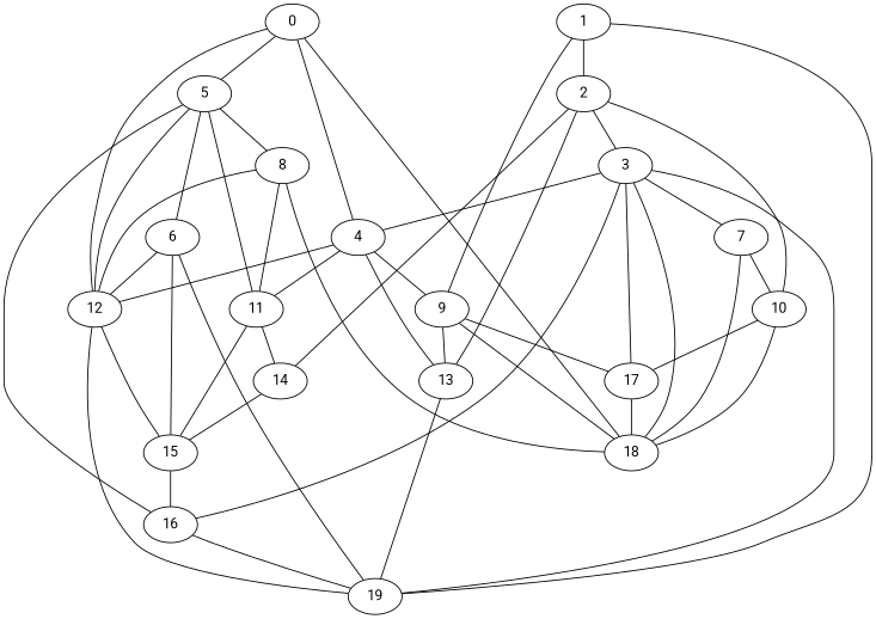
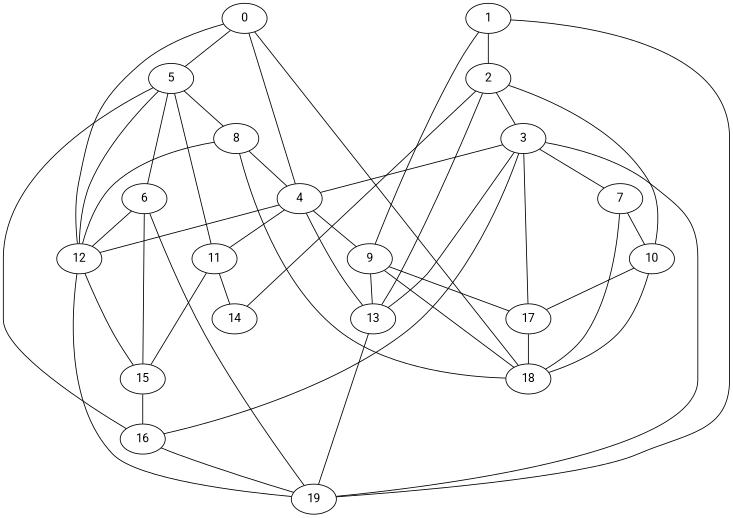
  strict graph {
    fontname=Roboto
    node [fontname=Roboto]
    edge [fontname=Roboto]
    0
    4
    5
    12
    18
    11
    9
    13
    16
    6
    8
    15
    14
    19
    17
    1
    2
    3
    10
    7
    0 -- 4
    0 -- 5
    0 -- 12
    0 -- 18
    4 -- 12
    4 -- 11
    4 -- 9
    4 -- 13
    5 -- 12
    5 -- 11
    5 -- 16
    5 -- 6
    5 -- 8
    12 -- 15
    12 -- 19
    11 -- 15
    11 -- 14
    9 -- 18
    9 -- 13
    9 -- 17
    13 -- 19
    16 -- 19
    6 -- 12
    6 -- 15
    6 -- 19
    8 -- 12
    8 -- 18
-   8 -- 11
+   8 -- 4
    15 -- 16
-   14 -- 15
    17 -- 18
    1 -- 9
    1 -- 19
    1 -- 2
    2 -- 13
    2 -- 14
    2 -- 3
    2 -- 10
    3 -- 4
-   3 -- 18
+   3 -- 13
    3 -- 16
    3 -- 19
    3 -- 17
    3 -- 7
    10 -- 18
    10 -- 17
    7 -- 18
    7 -- 10
  }
